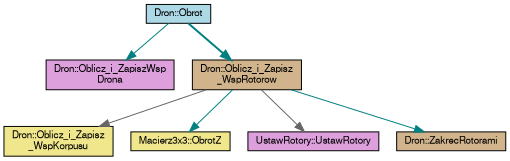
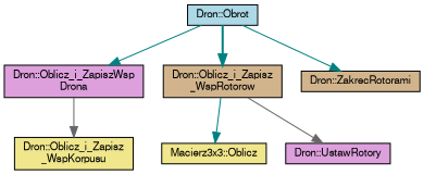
  digraph {
    rankdir=TB
    node [color=black fillcolor=plum fontname=FreeSans fontsize=10 shape=record style=filled]
    edge [color=teal fontname=FreeSans fontsize=10 labelfontname=FreeSans labelfontsize=10 style=solid]
    n1 [fillcolor=lightblue fontcolor=black height=0.2 label="Dron::Obrot" width=0.4]
    n2 [height=0.2 label="Dron::Oblicz_i_ZapiszWsp\lDrona" width=0.4]
    n3 [fillcolor=tan height=0.2 label="Dron::Oblicz_i_Zapisz\l_WspRotorow" width=0.4]
    n4 [fillcolor=khaki height=0.2 label="Dron::Oblicz_i_Zapisz\l_WspKorpusu" width=0.4]
-   n5 [fillcolor=khaki height=0.2 label="Macierz3x3::ObrotZ" width=0.4]
-   n6 [height=0.2 label="UstawRotory::UstawRotory" width=0.4]
+   n5 [fillcolor=khaki height=0.2 label="Macierz3x3::Oblicz" width=0.4]
+   n6 [height=0.2 label="Dron::UstawRotory" width=0.4]
    n7 [fillcolor=tan height=0.2 label="Dron::ZakrecRotorami" width=0.4]
    n1 -> n2
    n1 -> n3 [style=bold]
-   n3 -> n4 [color=gray40]
+   n2 -> n4 [color=gray40]
    n3 -> n5
    n3 -> n6 [color=gray40]
-   n3 -> n7
+   n1 -> n7
  }
